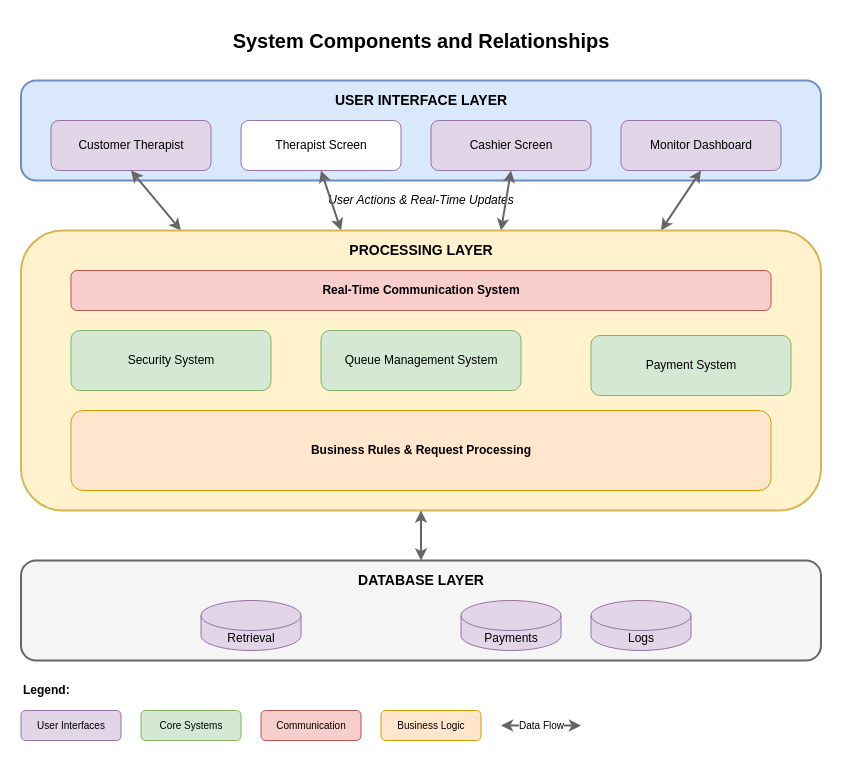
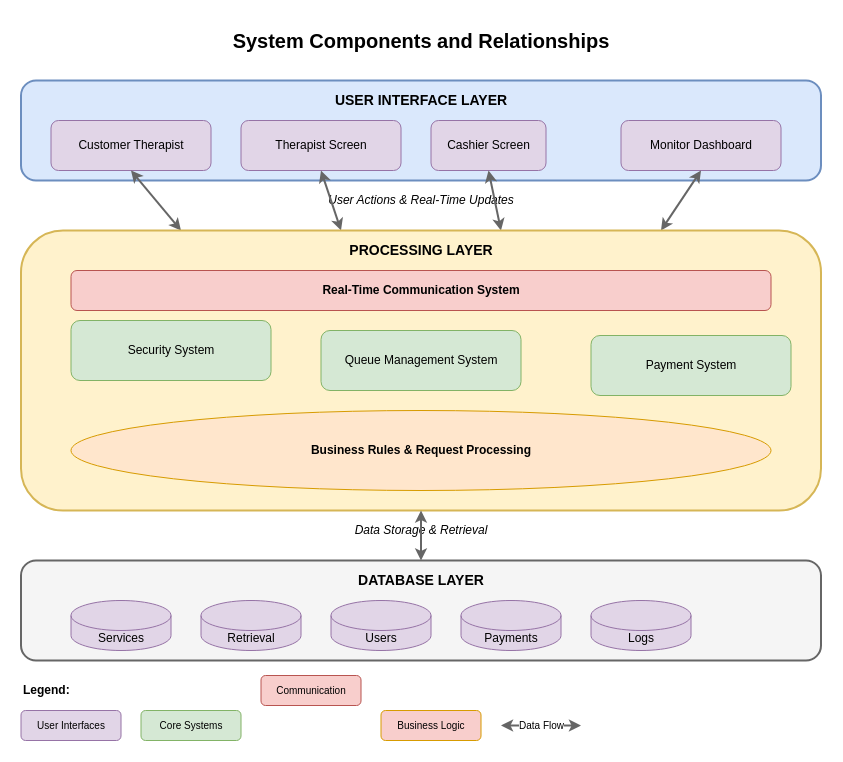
  <mxCell id="0" />
  <mxCell id="1" parent="0" />
  <mxCell id="2" value="System Components and Relationships" style="text;html=1;strokeColor=none;fillColor=none;align=center;verticalAlign=middle;whiteSpace=wrap;rounded=0;fontSize=20;fontStyle=1" vertex="1" parent="1"><mxGeometry x="220.5" y="20" width="400" height="40" as="geometry" /></mxCell>
  <mxCell id="3" value="" style="rounded=1;whiteSpace=wrap;html=1;fillColor=#dae8fc;strokeColor=#6c8ebf;strokeWidth=2;" vertex="1" parent="1"><mxGeometry x="20.5" y="80" width="800" height="100" as="geometry" /></mxCell>
  <mxCell id="4" value="USER INTERFACE LAYER" style="text;html=1;strokeColor=none;fillColor=none;align=center;verticalAlign=middle;whiteSpace=wrap;rounded=0;fontSize=14;fontStyle=1" vertex="1" parent="1"><mxGeometry x="320.5" y="90" width="200" height="20" as="geometry" /></mxCell>
  <mxCell id="5" value="Customer Therapist" style="rounded=1;whiteSpace=wrap;html=1;fillColor=#e1d5e7;strokeColor=#9673a6;" vertex="1" parent="1"><mxGeometry x="50.5" y="120" width="160" height="50" as="geometry" /></mxCell>
- <mxCell id="6" value="Therapist Screen" style="rounded=1;whiteSpace=wrap;html=1;fillColor=#ffffff;strokeColor=#9673a6;" vertex="1" parent="1"><mxGeometry x="240.5" y="120" width="160" height="50" as="geometry" /></mxCell>
- <mxCell id="7" value="Cashier Screen" style="rounded=1;whiteSpace=wrap;html=1;fillColor=#e1d5e7;strokeColor=#9673a6;" vertex="1" parent="1"><mxGeometry x="430.5" y="120" width="160" height="50" as="geometry" /></mxCell>
+ <mxCell id="6" value="Therapist Screen" style="rounded=1;whiteSpace=wrap;html=1;fillColor=#e1d5e7;strokeColor=#9673a6;" vertex="1" parent="1"><mxGeometry x="240.5" y="120" width="160" height="50" as="geometry" /></mxCell>
+ <mxCell id="7" value="Cashier Screen" style="rounded=1;whiteSpace=wrap;html=1;fillColor=#e1d5e7;strokeColor=#9673a6;" vertex="1" parent="1"><mxGeometry x="430.5" y="120" width="115" height="50" as="geometry" /></mxCell>
  <mxCell id="8" value="Monitor Dashboard" style="rounded=1;whiteSpace=wrap;html=1;fillColor=#e1d5e7;strokeColor=#9673a6;" vertex="1" parent="1"><mxGeometry x="620.5" y="120" width="160" height="50" as="geometry" /></mxCell>
  <mxCell id="9" value="User Actions &amp; Real-Time Updates" style="text;html=1;strokeColor=none;fillColor=none;align=center;verticalAlign=middle;whiteSpace=wrap;rounded=0;fontSize=12;fontStyle=2" vertex="1" parent="1"><mxGeometry x="270.5" y="190" width="300" height="20" as="geometry" /></mxCell>
  <mxCell id="10" value="" style="endArrow=classic;startArrow=classic;html=1;rounded=0;exitX=0.5;exitY=1;exitDx=0;exitDy=0;entryX=0.2;entryY=0;entryDx=0;entryDy=0;strokeWidth=2;strokeColor=#666666;" edge="1" parent="1" source="5" target="14"><mxGeometry width="50" height="50" relative="1" as="geometry"><mxPoint x="130.5" y="180" as="sourcePoint" /><mxPoint x="180.5" y="130" as="targetPoint" /></mxGeometry></mxCell>
  <mxCell id="11" value="" style="endArrow=classic;startArrow=classic;html=1;rounded=0;exitX=0.5;exitY=1;exitDx=0;exitDy=0;entryX=0.4;entryY=0;entryDx=0;entryDy=0;strokeWidth=2;strokeColor=#666666;" edge="1" parent="1" source="6" target="14"><mxGeometry width="50" height="50" relative="1" as="geometry"><mxPoint x="320.5" y="180" as="sourcePoint" /><mxPoint x="370.5" y="130" as="targetPoint" /></mxGeometry></mxCell>
  <mxCell id="12" value="" style="endArrow=classic;startArrow=classic;html=1;rounded=0;exitX=0.5;exitY=1;exitDx=0;exitDy=0;entryX=0.6;entryY=0;entryDx=0;entryDy=0;strokeWidth=2;strokeColor=#666666;" edge="1" parent="1" source="7" target="14"><mxGeometry width="50" height="50" relative="1" as="geometry"><mxPoint x="510.5" y="180" as="sourcePoint" /><mxPoint x="560.5" y="130" as="targetPoint" /></mxGeometry></mxCell>
  <mxCell id="13" value="" style="endArrow=classic;startArrow=classic;html=1;rounded=0;exitX=0.5;exitY=1;exitDx=0;exitDy=0;entryX=0.8;entryY=0;entryDx=0;entryDy=0;strokeWidth=2;strokeColor=#666666;" edge="1" parent="1" source="8" target="14"><mxGeometry width="50" height="50" relative="1" as="geometry"><mxPoint x="700.5" y="180" as="sourcePoint" /><mxPoint x="750.5" y="130" as="targetPoint" /></mxGeometry></mxCell>
  <mxCell id="14" value="" style="rounded=1;whiteSpace=wrap;html=1;fillColor=#fff2cc;strokeColor=#d6b656;strokeWidth=2;" vertex="1" parent="1"><mxGeometry x="20.5" y="230" width="800" height="280" as="geometry" /></mxCell>
  <mxCell id="15" value="PROCESSING LAYER" style="text;html=1;strokeColor=none;fillColor=none;align=center;verticalAlign=middle;whiteSpace=wrap;rounded=0;fontSize=14;fontStyle=1" vertex="1" parent="1"><mxGeometry x="320.5" y="240" width="200" height="20" as="geometry" /></mxCell>
  <mxCell id="16" value="Real-Time Communication System" style="rounded=1;whiteSpace=wrap;html=1;fillColor=#f8cecc;strokeColor=#b85450;fontSize=12;fontStyle=1" vertex="1" parent="1"><mxGeometry x="70.5" y="270" width="700" height="40" as="geometry" /></mxCell>
- <mxCell id="17" value="Security System" style="rounded=1;whiteSpace=wrap;html=1;fillColor=#d5e8d4;strokeColor=#82b366;" vertex="1" parent="1"><mxGeometry x="70.5" y="330" width="200" height="60" as="geometry" /></mxCell>
+ <mxCell id="17" value="Security System" style="rounded=1;whiteSpace=wrap;html=1;fillColor=#d5e8d4;strokeColor=#82b366;" vertex="1" parent="1"><mxGeometry x="70.5" y="320" width="200" height="60" as="geometry" /></mxCell>
  <mxCell id="18" value="Queue Management System" style="rounded=1;whiteSpace=wrap;html=1;fillColor=#d5e8d4;strokeColor=#82b366;" vertex="1" parent="1"><mxGeometry x="320.5" y="330" width="200" height="60" as="geometry" /></mxCell>
  <mxCell id="19" value="Payment System" style="rounded=1;whiteSpace=wrap;html=1;fillColor=#d5e8d4;strokeColor=#82b366;" vertex="1" parent="1"><mxGeometry x="590.5" y="335" width="200" height="60" as="geometry" /></mxCell>
- <mxCell id="20" value="Business Rules &amp; Request Processing" style="rounded=1;whiteSpace=wrap;html=1;fillColor=#ffe6cc;strokeColor=#d79b00;fontSize=12;fontStyle=1" vertex="1" parent="1"><mxGeometry x="70.5" y="410" width="700" height="80" as="geometry" /></mxCell>
+ <mxCell id="20" value="Business Rules &amp; Request Processing" style="ellipse;whiteSpace=wrap;html=1;fillColor=#ffe6cc;strokeColor=#d79b00;fontSize=12;fontStyle=1;" vertex="1" parent="1"><mxGeometry x="70.5" y="410" width="700" height="80" as="geometry" /></mxCell>
+ <mxCell id="21" value="Data Storage &amp; Retrieval" style="text;html=1;strokeColor=none;fillColor=none;align=center;verticalAlign=middle;whiteSpace=wrap;rounded=0;fontSize=12;fontStyle=2" vertex="1" parent="1"><mxGeometry x="320.5" y="520" width="200" height="20" as="geometry" /></mxCell>
  <mxCell id="22" value="" style="endArrow=classic;startArrow=classic;html=1;rounded=0;exitX=0.5;exitY=1;exitDx=0;exitDy=0;entryX=0.5;entryY=0;entryDx=0;entryDy=0;strokeWidth=2;strokeColor=#666666;" edge="1" parent="1" source="14" target="23"><mxGeometry width="50" height="50" relative="1" as="geometry"><mxPoint x="420.5" y="520" as="sourcePoint" /><mxPoint x="470.5" y="470" as="targetPoint" /></mxGeometry></mxCell>
  <mxCell id="23" value="" style="rounded=1;whiteSpace=wrap;html=1;fillColor=#f5f5f5;strokeColor=#666666;strokeWidth=2;" vertex="1" parent="1"><mxGeometry x="20.5" y="560" width="800" height="100" as="geometry" /></mxCell>
  <mxCell id="24" value="DATABASE LAYER" style="text;html=1;strokeColor=none;fillColor=none;align=center;verticalAlign=middle;whiteSpace=wrap;rounded=0;fontSize=14;fontStyle=1" vertex="1" parent="1"><mxGeometry x="320.5" y="570" width="200" height="20" as="geometry" /></mxCell>
+ <mxCell id="25" value="Services" style="shape=cylinder3;whiteSpace=wrap;html=1;boundedLbl=1;backgroundOutline=1;size=15;fillColor=#e1d5e7;strokeColor=#9673a6;" vertex="1" parent="1"><mxGeometry x="70.5" y="600" width="100" height="50" as="geometry" /></mxCell>
  <mxCell id="26" value="Retrieval" style="shape=cylinder3;whiteSpace=wrap;html=1;boundedLbl=1;backgroundOutline=1;size=15;fillColor=#e1d5e7;strokeColor=#9673a6;" vertex="1" parent="1"><mxGeometry x="200.5" y="600" width="100" height="50" as="geometry" /></mxCell>
+ <mxCell id="27" value="Users" style="shape=cylinder3;whiteSpace=wrap;html=1;boundedLbl=1;backgroundOutline=1;size=15;fillColor=#e1d5e7;strokeColor=#9673a6;" vertex="1" parent="1"><mxGeometry x="330.5" y="600" width="100" height="50" as="geometry" /></mxCell>
  <mxCell id="28" value="Payments" style="shape=cylinder3;whiteSpace=wrap;html=1;boundedLbl=1;backgroundOutline=1;size=15;fillColor=#e1d5e7;strokeColor=#9673a6;" vertex="1" parent="1"><mxGeometry x="460.5" y="600" width="100" height="50" as="geometry" /></mxCell>
  <mxCell id="29" value="Logs" style="shape=cylinder3;whiteSpace=wrap;html=1;boundedLbl=1;backgroundOutline=1;size=15;fillColor=#e1d5e7;strokeColor=#9673a6;" vertex="1" parent="1"><mxGeometry x="590.5" y="600" width="100" height="50" as="geometry" /></mxCell>
  <mxCell id="30" value="Legend:" style="text;html=1;strokeColor=none;fillColor=none;align=left;verticalAlign=middle;whiteSpace=wrap;rounded=0;fontSize=12;fontStyle=1" vertex="1" parent="1"><mxGeometry x="20.5" y="680" width="60" height="20" as="geometry" /></mxCell>
  <mxCell id="31" value="User Interfaces" style="rounded=1;whiteSpace=wrap;html=1;fillColor=#e1d5e7;strokeColor=#9673a6;fontSize=10;" vertex="1" parent="1"><mxGeometry x="20.5" y="710" width="100" height="30" as="geometry" /></mxCell>
  <mxCell id="32" value="Core Systems" style="rounded=1;whiteSpace=wrap;html=1;fillColor=#d5e8d4;strokeColor=#82b366;fontSize=10;" vertex="1" parent="1"><mxGeometry x="140.5" y="710" width="100" height="30" as="geometry" /></mxCell>
- <mxCell id="33" value="Communication" style="rounded=1;whiteSpace=wrap;html=1;fillColor=#f8cecc;strokeColor=#b85450;fontSize=10;" vertex="1" parent="1"><mxGeometry x="260.5" y="710" width="100" height="30" as="geometry" /></mxCell>
- <mxCell id="34" value="Business Logic" style="rounded=1;whiteSpace=wrap;html=1;fillColor=#ffe6cc;strokeColor=#d79b00;fontSize=10;" vertex="1" parent="1"><mxGeometry x="380.5" y="710" width="100" height="30" as="geometry" /></mxCell>
+ <mxCell id="33" value="Communication" style="rounded=1;whiteSpace=wrap;html=1;fillColor=#f8cecc;strokeColor=#b85450;fontSize=10;" vertex="1" parent="1"><mxGeometry x="260.5" y="675" width="100" height="30" as="geometry" /></mxCell>
+ <mxCell id="34" value="Business Logic" style="rounded=1;whiteSpace=wrap;html=1;fillColor=#f8cecc;strokeColor=#d79b00;fontSize=10;" vertex="1" parent="1"><mxGeometry x="380.5" y="710" width="100" height="30" as="geometry" /></mxCell>
  <mxCell id="35" value="Data Flow" style="endArrow=classic;startArrow=classic;html=1;rounded=0;strokeWidth=2;strokeColor=#666666;fontSize=10;" edge="1" parent="1"><mxGeometry width="50" height="50" relative="1" as="geometry"><mxPoint x="500.5" y="725" as="sourcePoint" /><mxPoint x="580.5" y="725" as="targetPoint" /></mxGeometry></mxCell>
